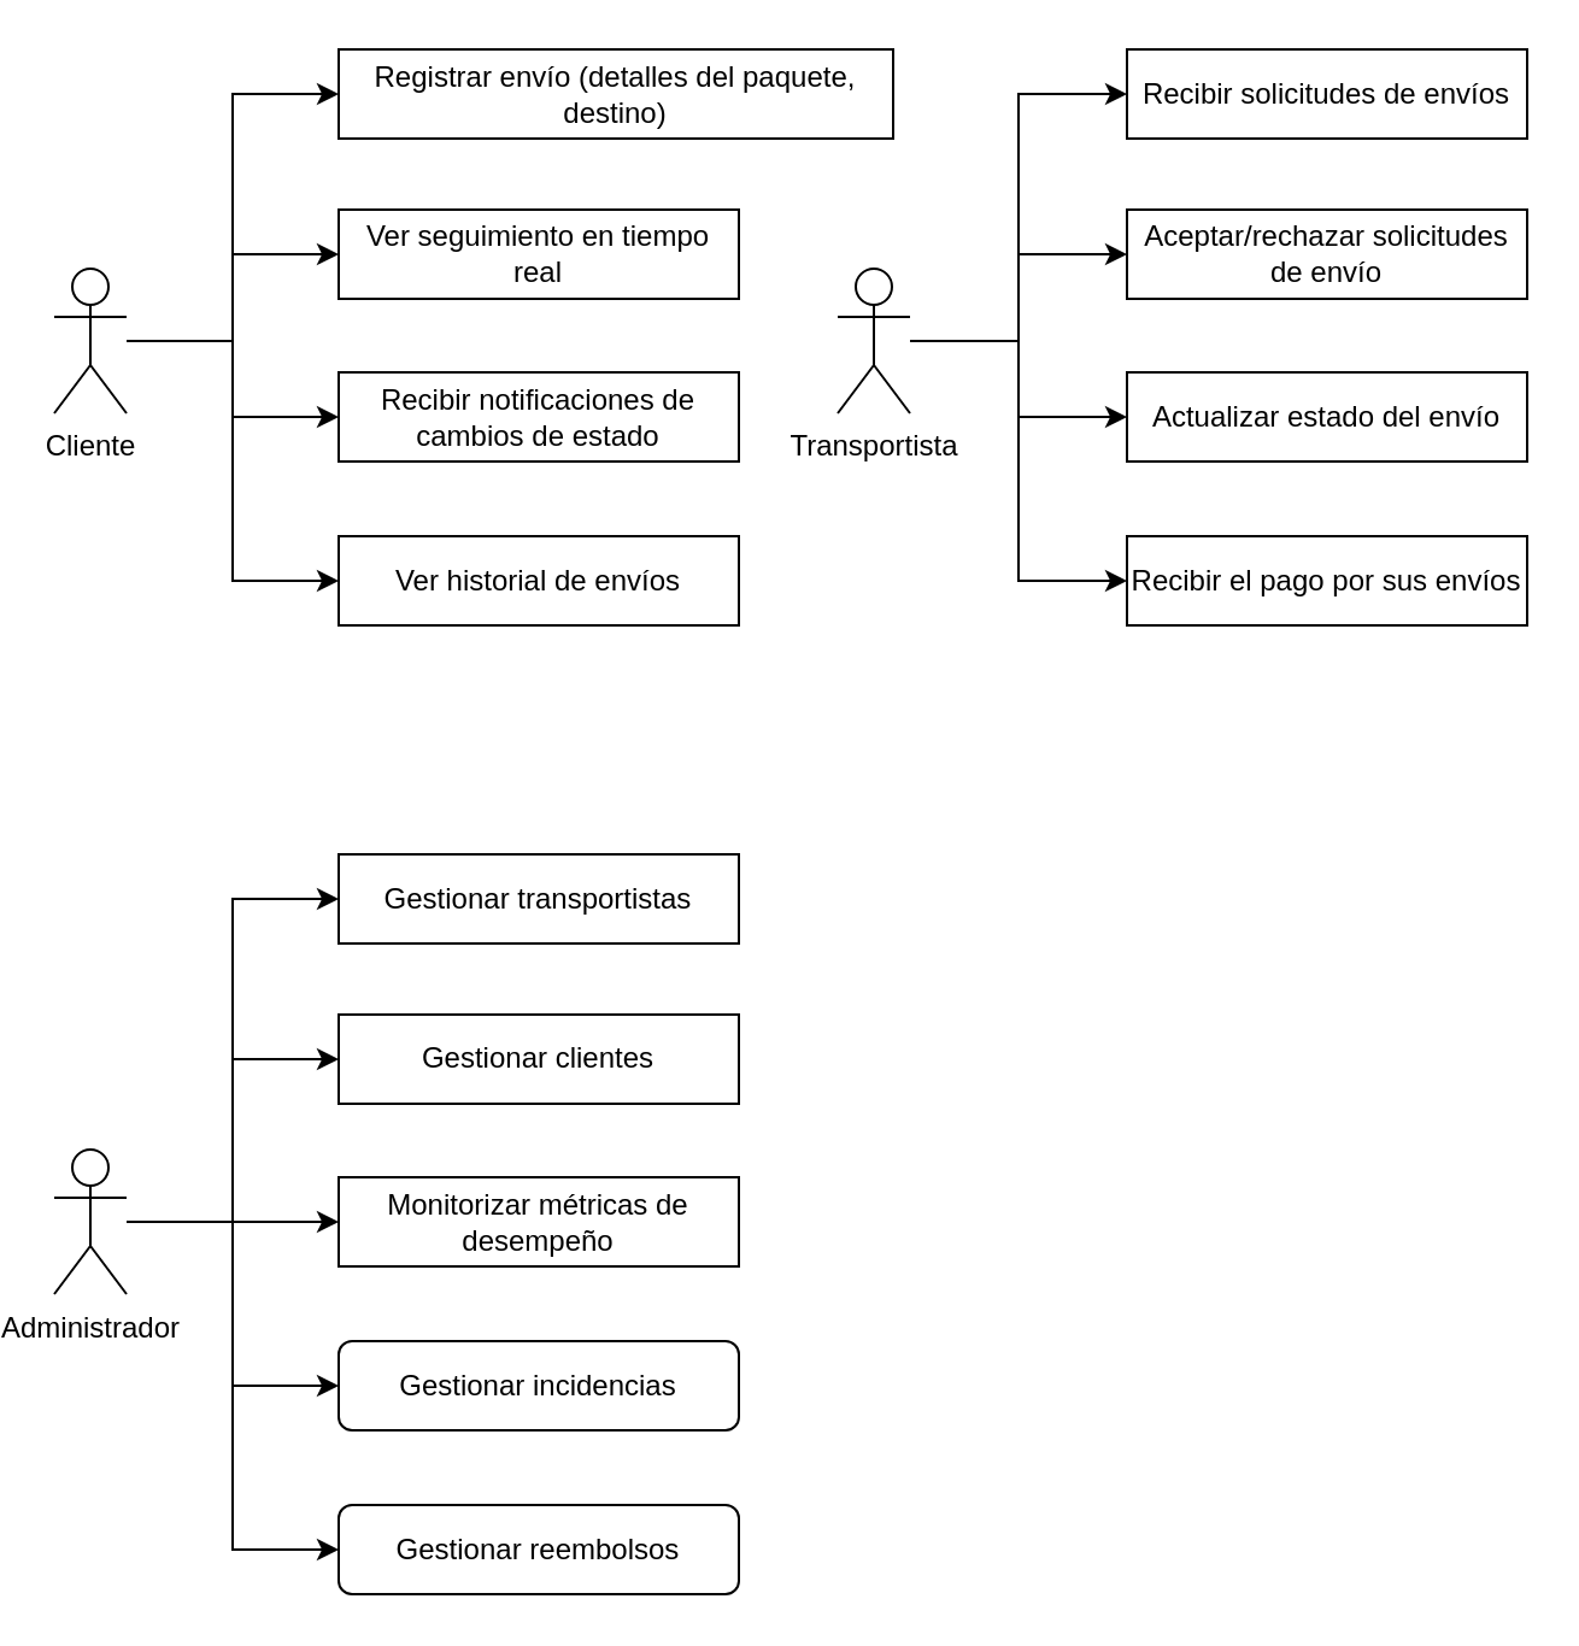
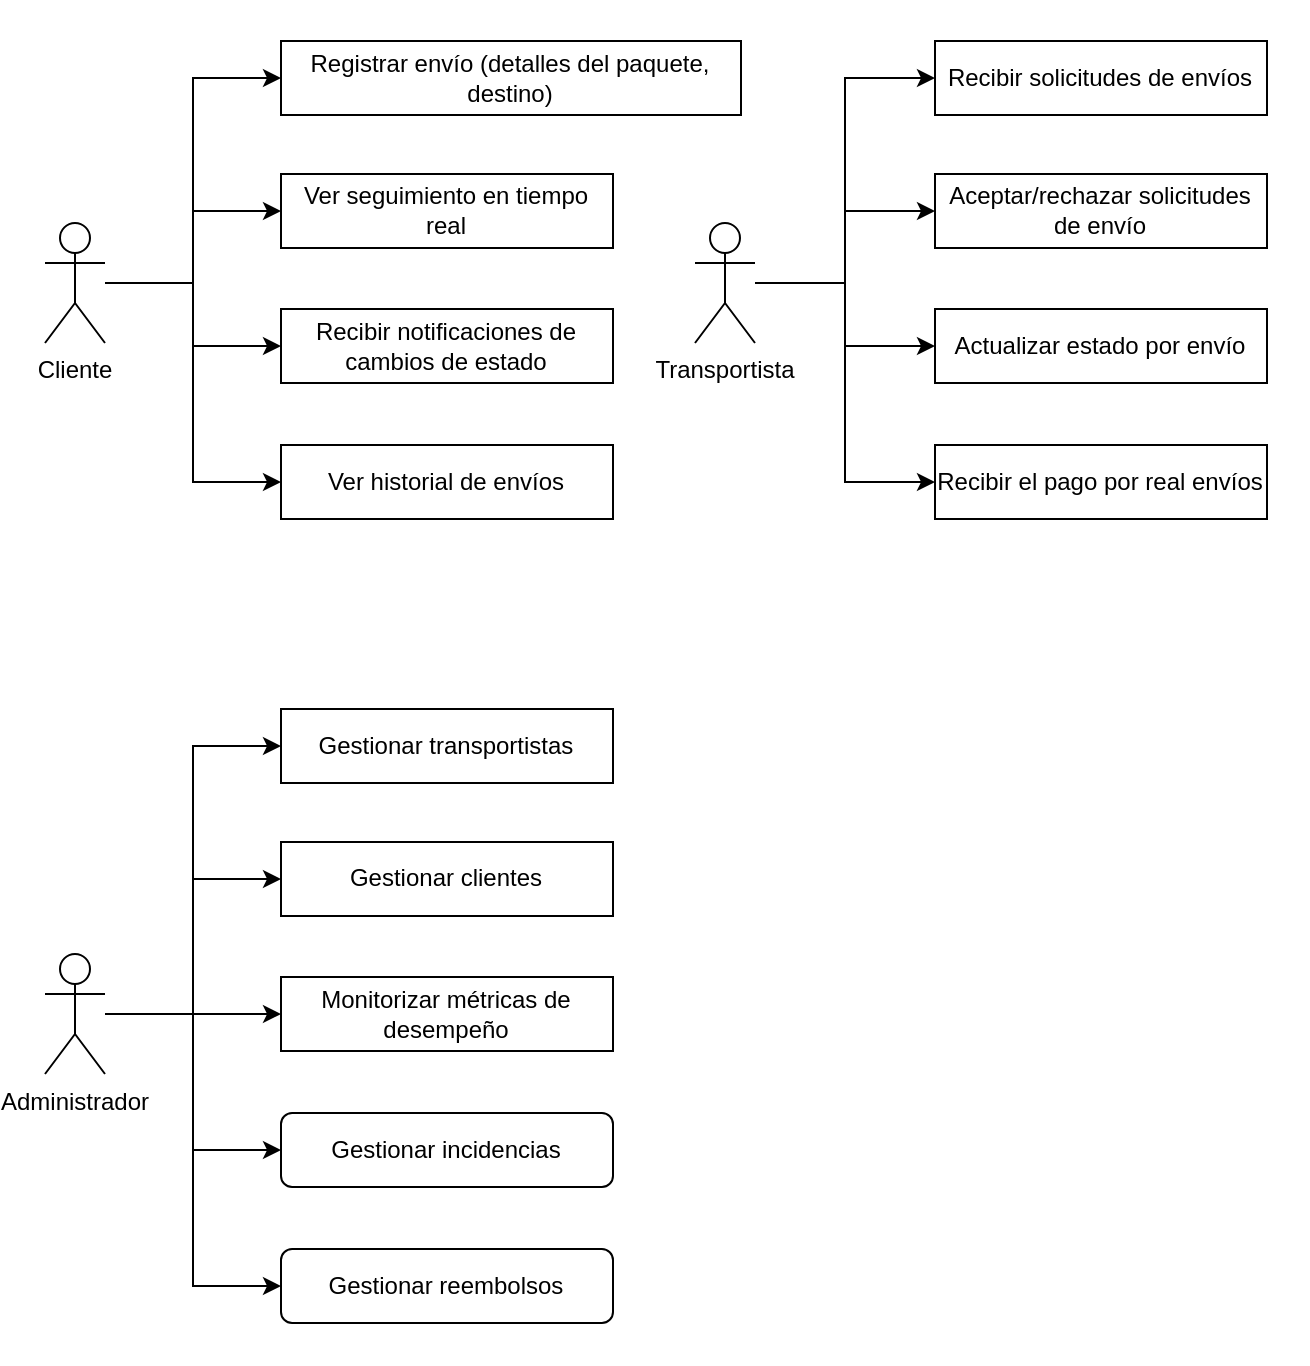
  <mxCell id="0" />
  <mxCell id="1" parent="0" />
  <mxCell id="2" style="edgeStyle=orthogonalEdgeStyle;rounded=0;orthogonalLoop=1;jettySize=auto;html=1;entryX=0;entryY=0.5;entryDx=0;entryDy=0;" edge="1" parent="1" source="6" target="7"><mxGeometry relative="1" as="geometry" /></mxCell>
  <mxCell id="3" style="edgeStyle=orthogonalEdgeStyle;rounded=0;orthogonalLoop=1;jettySize=auto;html=1;entryX=0;entryY=0.5;entryDx=0;entryDy=0;" edge="1" parent="1" source="6" target="8"><mxGeometry relative="1" as="geometry" /></mxCell>
  <mxCell id="4" style="edgeStyle=orthogonalEdgeStyle;rounded=0;orthogonalLoop=1;jettySize=auto;html=1;entryX=0;entryY=0.5;entryDx=0;entryDy=0;" edge="1" parent="1" source="6" target="9"><mxGeometry relative="1" as="geometry" /></mxCell>
  <mxCell id="5" style="edgeStyle=orthogonalEdgeStyle;rounded=0;orthogonalLoop=1;jettySize=auto;html=1;entryX=0;entryY=0.5;entryDx=0;entryDy=0;" edge="1" parent="1" source="6" target="30"><mxGeometry relative="1" as="geometry" /></mxCell>
  <mxCell id="6" value="Cliente" style="shape=umlActor;verticalLabelPosition=bottom;verticalAlign=top;html=1;outlineConnect=0;" vertex="1" parent="1"><mxGeometry x="20" y="111" width="30" height="60" as="geometry" /></mxCell>
  <mxCell id="7" value="Registrar envío (detalles del paquete, destino)" style="rounded=0;whiteSpace=wrap;html=1;" vertex="1" parent="1"><mxGeometry x="138" y="20" width="230" height="37" as="geometry" /></mxCell>
  <mxCell id="8" value="Ver seguimiento en tiempo real" style="rounded=0;whiteSpace=wrap;html=1;" vertex="1" parent="1"><mxGeometry x="138" y="86.5" width="166" height="37" as="geometry" /></mxCell>
  <mxCell id="9" value="Recibir notificaciones de cambios de estado" style="rounded=0;whiteSpace=wrap;html=1;" vertex="1" parent="1"><mxGeometry x="138" y="154" width="166" height="37" as="geometry" /></mxCell>
  <mxCell id="10" style="edgeStyle=orthogonalEdgeStyle;rounded=0;orthogonalLoop=1;jettySize=auto;html=1;entryX=0;entryY=0.5;entryDx=0;entryDy=0;" edge="1" parent="1" source="14" target="15"><mxGeometry relative="1" as="geometry" /></mxCell>
  <mxCell id="11" style="edgeStyle=orthogonalEdgeStyle;rounded=0;orthogonalLoop=1;jettySize=auto;html=1;entryX=0;entryY=0.5;entryDx=0;entryDy=0;" edge="1" parent="1" source="14" target="16"><mxGeometry relative="1" as="geometry" /></mxCell>
  <mxCell id="12" style="edgeStyle=orthogonalEdgeStyle;rounded=0;orthogonalLoop=1;jettySize=auto;html=1;entryX=0;entryY=0.5;entryDx=0;entryDy=0;" edge="1" parent="1" source="14" target="17"><mxGeometry relative="1" as="geometry" /></mxCell>
  <mxCell id="13" style="edgeStyle=orthogonalEdgeStyle;rounded=0;orthogonalLoop=1;jettySize=auto;html=1;entryX=0;entryY=0.5;entryDx=0;entryDy=0;" edge="1" parent="1" source="14" target="18"><mxGeometry relative="1" as="geometry" /></mxCell>
  <mxCell id="14" value="Transportista" style="shape=umlActor;verticalLabelPosition=bottom;verticalAlign=top;html=1;outlineConnect=0;" vertex="1" parent="1"><mxGeometry x="345" y="111" width="30" height="60" as="geometry" /></mxCell>
  <mxCell id="15" value="Recibir solicitudes de envíos" style="rounded=0;whiteSpace=wrap;html=1;" vertex="1" parent="1"><mxGeometry x="465" y="20" width="166" height="37" as="geometry" /></mxCell>
  <mxCell id="16" value="Aceptar/rechazar solicitudes de envío" style="rounded=0;whiteSpace=wrap;html=1;" vertex="1" parent="1"><mxGeometry x="465" y="86.5" width="166" height="37" as="geometry" /></mxCell>
- <mxCell id="17" value="Actualizar estado del envío" style="rounded=0;whiteSpace=wrap;html=1;" vertex="1" parent="1"><mxGeometry x="465" y="154" width="166" height="37" as="geometry" /></mxCell>
- <mxCell id="18" value="Recibir el pago por sus envíos" style="rounded=0;whiteSpace=wrap;html=1;" vertex="1" parent="1"><mxGeometry x="465" y="222" width="166" height="37" as="geometry" /></mxCell>
+ <mxCell id="17" value="Actualizar estado por envío" style="rounded=0;whiteSpace=wrap;html=1;" vertex="1" parent="1"><mxGeometry x="465" y="154" width="166" height="37" as="geometry" /></mxCell>
+ <mxCell id="18" value="Recibir el pago por real envíos" style="rounded=0;whiteSpace=wrap;html=1;" vertex="1" parent="1"><mxGeometry x="465" y="222" width="166" height="37" as="geometry" /></mxCell>
  <mxCell id="19" style="edgeStyle=orthogonalEdgeStyle;rounded=0;orthogonalLoop=1;jettySize=auto;html=1;entryX=0;entryY=0.5;entryDx=0;entryDy=0;" edge="1" parent="1" source="24" target="25"><mxGeometry relative="1" as="geometry" /></mxCell>
  <mxCell id="20" style="edgeStyle=orthogonalEdgeStyle;rounded=0;orthogonalLoop=1;jettySize=auto;html=1;entryX=0;entryY=0.5;entryDx=0;entryDy=0;" edge="1" parent="1" source="24" target="26"><mxGeometry relative="1" as="geometry" /></mxCell>
  <mxCell id="21" style="edgeStyle=orthogonalEdgeStyle;rounded=0;orthogonalLoop=1;jettySize=auto;html=1;entryX=0;entryY=0.5;entryDx=0;entryDy=0;" edge="1" parent="1" source="24" target="27"><mxGeometry relative="1" as="geometry" /></mxCell>
  <mxCell id="22" style="edgeStyle=orthogonalEdgeStyle;rounded=0;orthogonalLoop=1;jettySize=auto;html=1;entryX=0;entryY=0.5;entryDx=0;entryDy=0;" edge="1" parent="1" source="24" target="28"><mxGeometry relative="1" as="geometry" /></mxCell>
  <mxCell id="23" style="edgeStyle=orthogonalEdgeStyle;rounded=0;orthogonalLoop=1;jettySize=auto;html=1;entryX=0;entryY=0.5;entryDx=0;entryDy=0;" edge="1" parent="1" source="24" target="29"><mxGeometry relative="1" as="geometry" /></mxCell>
  <mxCell id="24" value="Administrador" style="shape=umlActor;verticalLabelPosition=bottom;verticalAlign=top;html=1;outlineConnect=0;" vertex="1" parent="1"><mxGeometry x="20" y="476.5" width="30" height="60" as="geometry" /></mxCell>
  <mxCell id="25" value="Gestionar transportistas" style="rounded=0;whiteSpace=wrap;html=1;" vertex="1" parent="1"><mxGeometry x="138" y="354" width="166" height="37" as="geometry" /></mxCell>
  <mxCell id="26" value="Gestionar clientes" style="rounded=0;whiteSpace=wrap;html=1;" vertex="1" parent="1"><mxGeometry x="138" y="420.5" width="166" height="37" as="geometry" /></mxCell>
  <mxCell id="27" value="Monitorizar métricas de desempeño" style="rounded=0;whiteSpace=wrap;html=1;" vertex="1" parent="1"><mxGeometry x="138" y="488" width="166" height="37" as="geometry" /></mxCell>
  <mxCell id="28" value="Gestionar incidencias" style="whiteSpace=wrap;html=1;rounded=1;" vertex="1" parent="1"><mxGeometry x="138" y="556" width="166" height="37" as="geometry" /></mxCell>
  <mxCell id="29" value="Gestionar reembolsos" style="whiteSpace=wrap;html=1;rounded=1;" vertex="1" parent="1"><mxGeometry x="138" y="624" width="166" height="37" as="geometry" /></mxCell>
  <mxCell id="30" value="Ver historial de envíos" style="rounded=0;whiteSpace=wrap;html=1;" vertex="1" parent="1"><mxGeometry x="138" y="222" width="166" height="37" as="geometry" /></mxCell>
